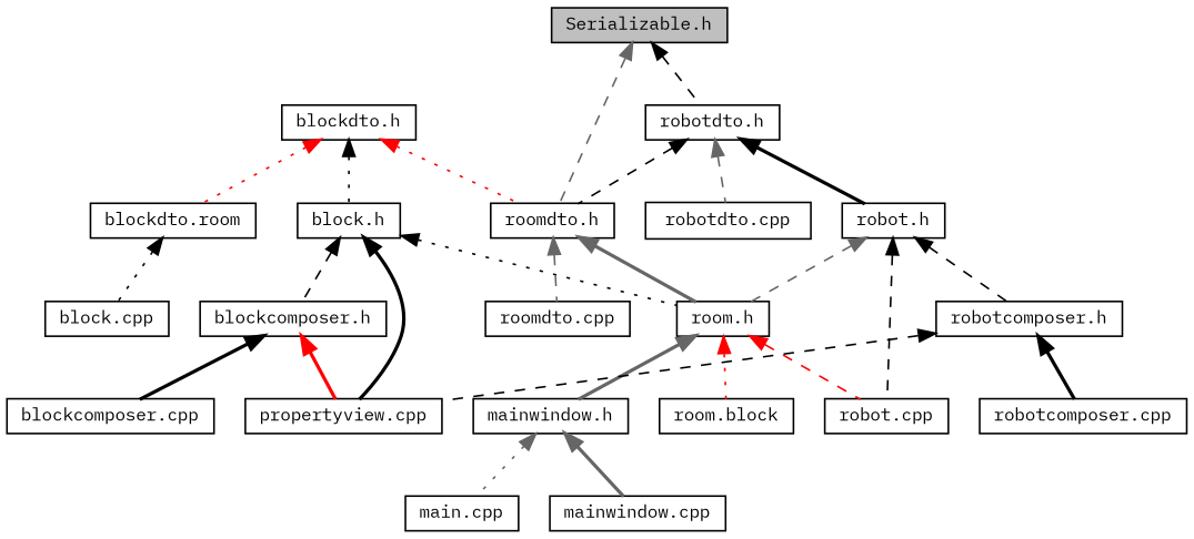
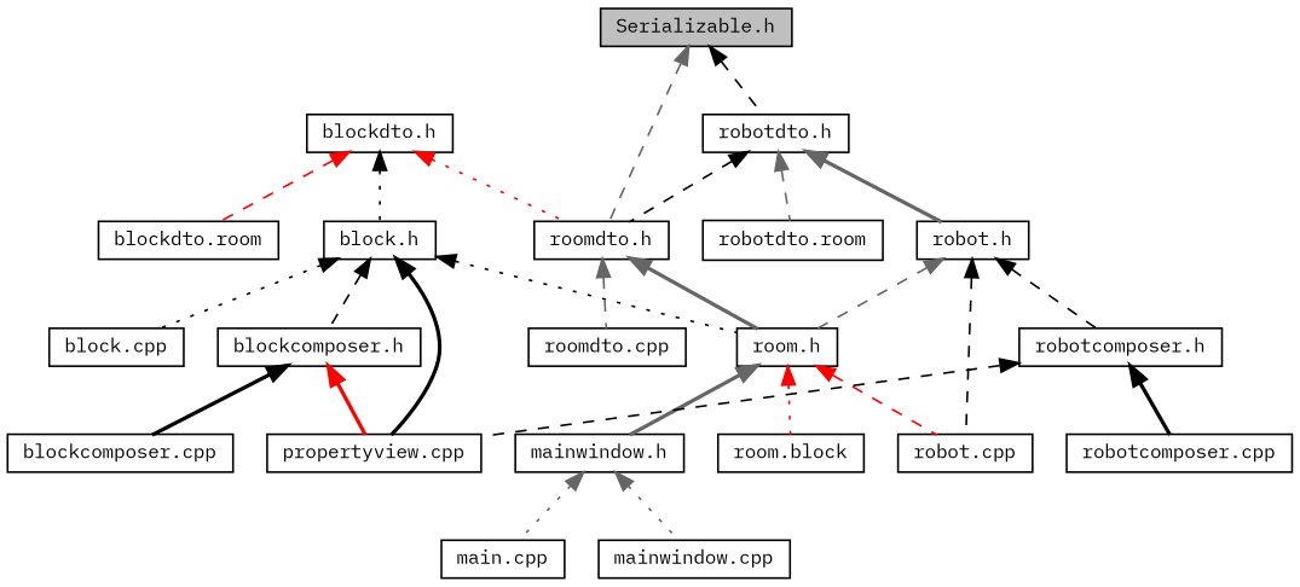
  digraph {
    fontname="IBM Plex Mono"
    node [color=black fillcolor=white fontname="IBM Plex Mono" fontsize=10 shape=record style=filled]
    edge [color=black dir=back fontname="IBM Plex Mono" fontsize=10 labelfontname=Helvetica labelfontsize=10 style=dashed]
    n1 [fillcolor=grey75 fontcolor=black height=0.2 label="Serializable.h" width=0.4]
    n2 [height=0.2 label="roomdto.h" width=0.4]
    n3 [height=0.2 label="robotdto.h" width=0.4]
    n4 [height=0.2 label="blockdto.h" width=0.4]
    n5 [height=0.2 label="block.h" width=0.4]
    n6 [height=0.2 label="blockdto.room" width=0.4]
    n7 [height=0.2 label="room.h" width=0.4]
    n8 [height=0.2 label="roomdto.cpp" width=0.4]
    n9 [height=0.2 label="robot.h" width=0.4]
-   n10 [height=0.2 label="robotdto.cpp" width=0.4]
+   n10 [height=0.2 label="robotdto.room" width=0.4]
    n11 [height=0.2 label="block.cpp" width=0.4]
    n12 [height=0.2 label="blockcomposer.h" width=0.4]
    n13 [height=0.2 label="propertyview.cpp" width=0.4]
    n14 [height=0.2 label="blockcomposer.cpp" width=0.4]
    n15 [height=0.2 label="mainwindow.h" width=0.4]
    n16 [height=0.2 label="robot.cpp" width=0.4]
    n17 [height=0.2 label="room.block" width=0.4]
    n18 [height=0.2 label="main.cpp" width=0.4]
    n19 [height=0.2 label="mainwindow.cpp" width=0.4]
    n20 [height=0.2 label="robotcomposer.h" width=0.4]
    n21 [height=0.2 label="robotcomposer.cpp" width=0.4]
    n1 -> n2 [color=gray40]
    n1 -> n3
    n2 -> n7 [color=gray40 style=bold]
    n2 -> n8 [color=gray40]
    n3 -> n2
-   n3 -> n9 [style=bold]
+   n3 -> n9 [color=gray40 style=bold]
    n3 -> n10 [color=gray40]
    n4 -> n2 [color=red style=dotted]
    n4 -> n5 [style=dotted]
-   n4 -> n6 [color=red style=dotted]
+   n4 -> n6 [color=red]
    n5 -> n7 [style=dotted]
-   n6 -> n11 [style=dotted]
+   n5 -> n11 [style=dotted]
    n5 -> n12
    n5 -> n13 [style=bold]
    n7 -> n15 [color=gray40 style=bold]
    n7 -> n16 [color=red]
    n7 -> n17 [color=red style=dotted]
    n9 -> n7 [color=gray40]
    n9 -> n16
    n9 -> n20
    n12 -> n13 [color=red style=bold]
    n12 -> n14 [style=bold]
    n15 -> n18 [color=gray40 style=dotted]
-   n15 -> n19 [color=gray40 style=bold]
+   n15 -> n19 [color=gray40 style=dotted]
    n20 -> n13
    n20 -> n21 [style=bold]
  }
